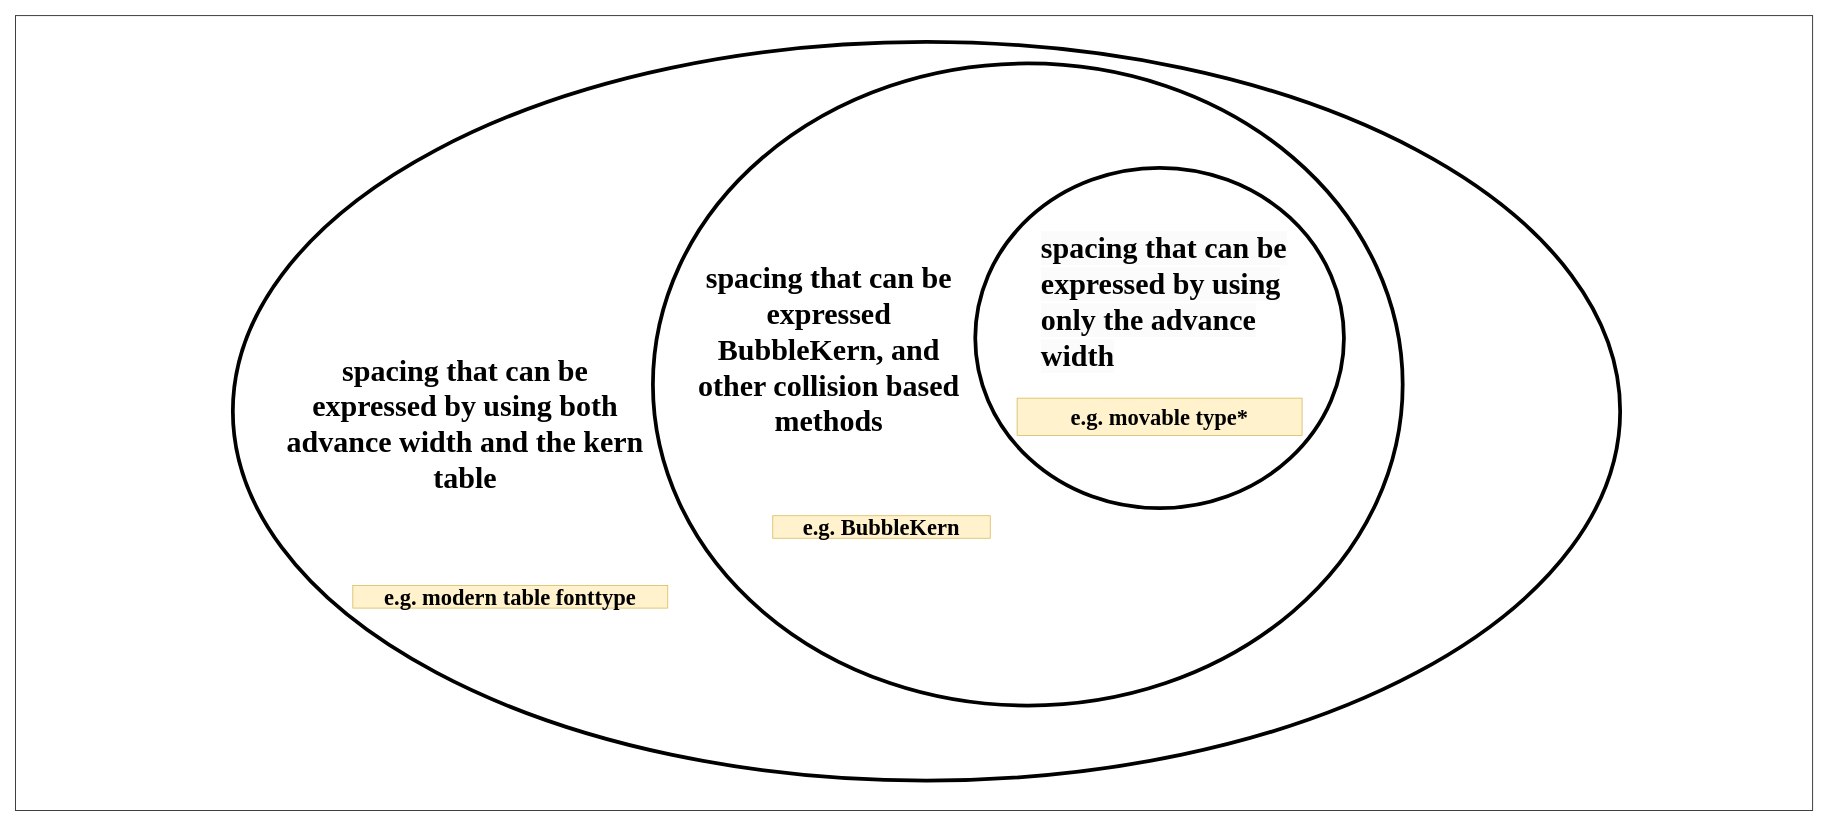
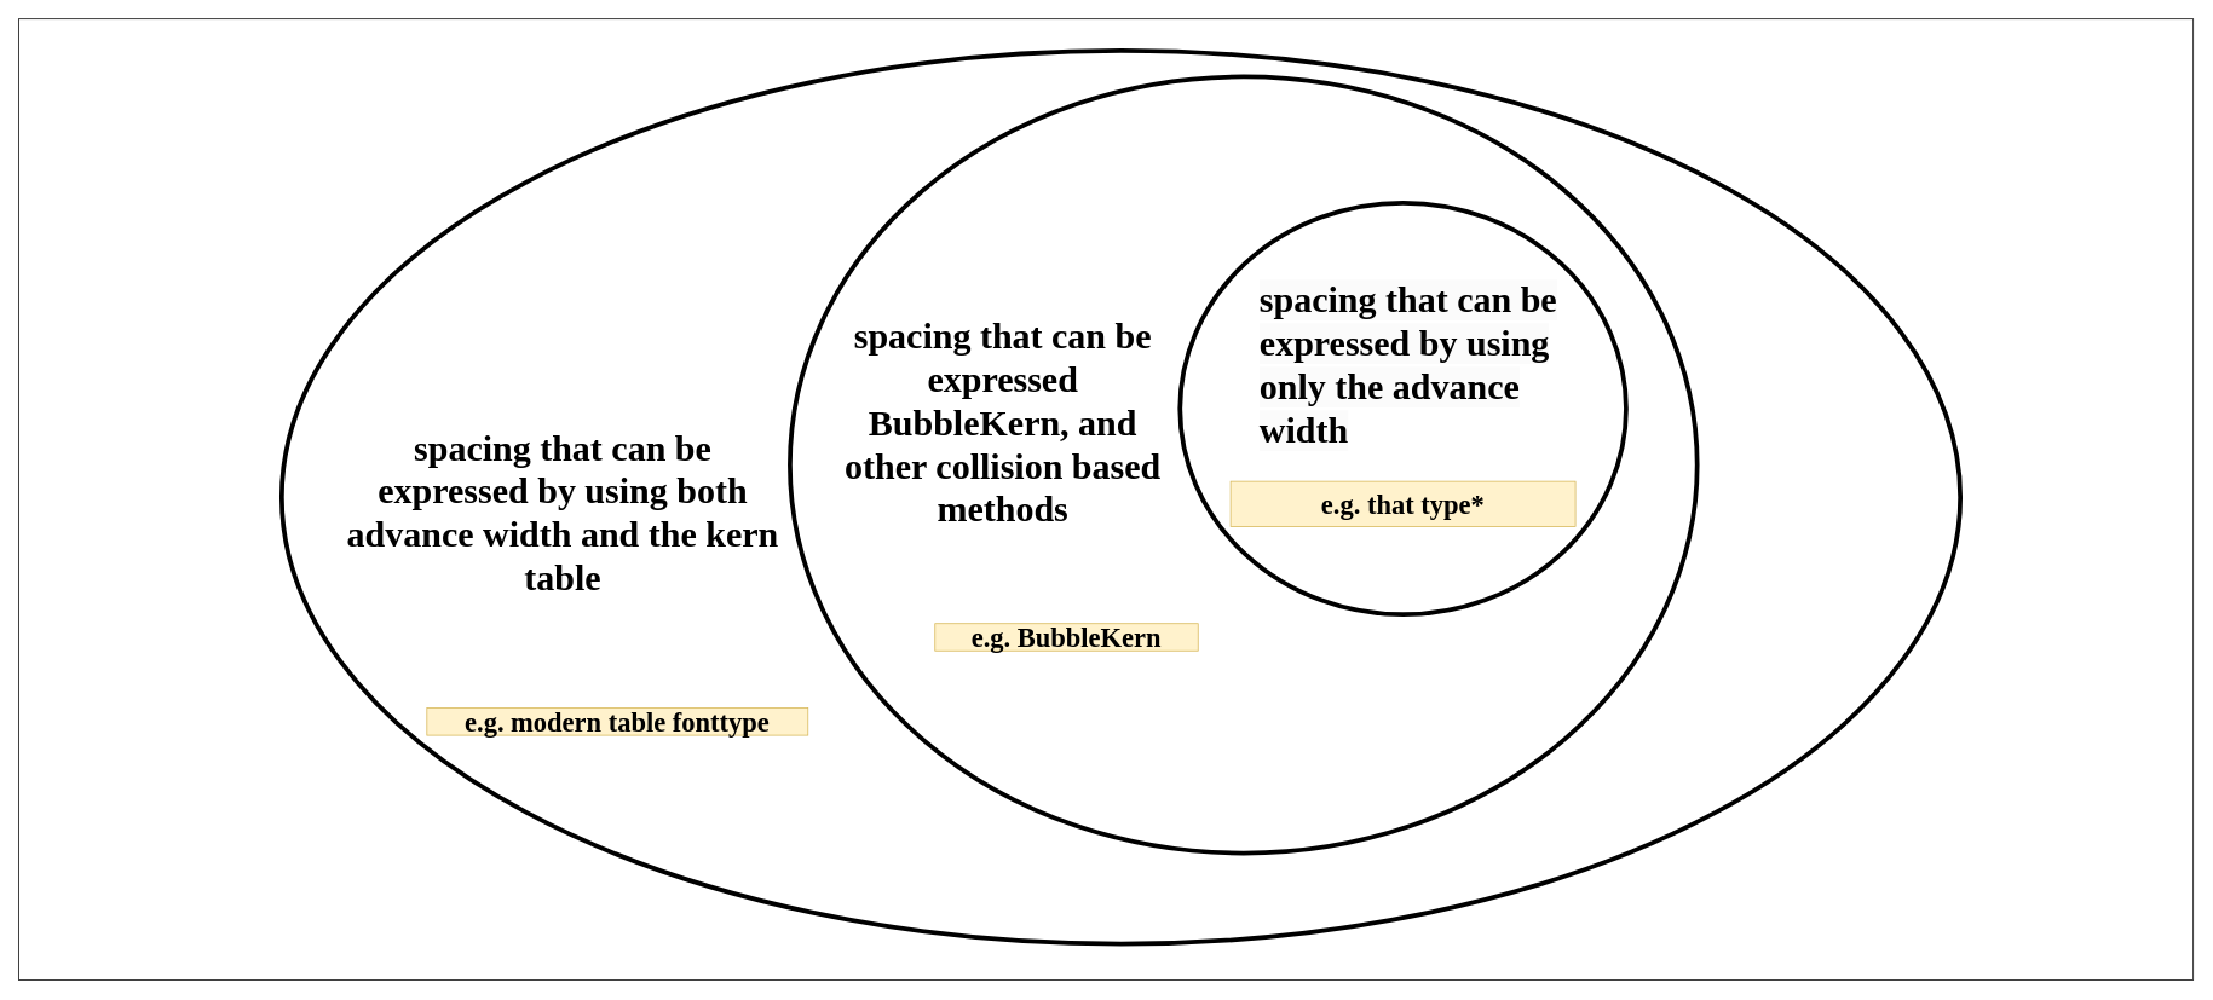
  <mxCell id="0" />
  <mxCell id="1" parent="0" />
  <mxCell id="2" value="" style="whiteSpace=wrap;html=1;textOpacity=10;fontColor=#d8caca;fontSize=23;fontFamily=Berkerly Mono;fontStyle=1" parent="1" vertex="1"><mxGeometry x="20" y="20" width="2396.74" height="1060" as="geometry" /></mxCell>
  <mxCell id="3" value="" style="ellipse;whiteSpace=wrap;html=1;fontSize=23;strokeWidth=5;fontFamily=Berkerly Mono;fontStyle=1" parent="1" vertex="1"><mxGeometry x="310" y="55" width="1850" height="985" as="geometry" /></mxCell>
  <mxCell id="4" value="" style="ellipse;whiteSpace=wrap;html=1;fontSize=23;strokeWidth=5;fontFamily=Berkerly Mono;fontStyle=1" parent="1" vertex="1"><mxGeometry x="870.17" y="83.74" width="999.83" height="856.26" as="geometry" /></mxCell>
  <mxCell id="5" value="" style="ellipse;whiteSpace=wrap;html=1;fontSize=23;strokeWidth=5;fontFamily=Berkerly Mono;fontStyle=1" parent="1" vertex="1"><mxGeometry x="1300" y="223" width="491.67" height="453.83" as="geometry" /></mxCell>
  <mxCell id="6" value="spacing that can be expressed by using both advance width and the kern table" style="text;html=1;strokeColor=none;fillColor=none;align=center;verticalAlign=middle;whiteSpace=wrap;rounded=0;fontSize=40;fontFamily=Berkerly Mono;fontStyle=1" parent="1" vertex="1"><mxGeometry x="380" y="550" width="480" height="30" as="geometry" /></mxCell>
  <mxCell id="7" value="&lt;span style=&quot;color: rgb(0, 0, 0); font-size: 40px; font-style: normal; font-variant-ligatures: normal; font-variant-caps: normal; letter-spacing: normal; orphans: 2; text-align: center; text-indent: 0px; text-transform: none; widows: 2; word-spacing: 0px; -webkit-text-stroke-width: 0px; background-color: rgb(251, 251, 251); text-decoration-thickness: initial; text-decoration-style: initial; text-decoration-color: initial; float: none; display: inline !important;&quot;&gt;spacing that can be expressed by using only the advance width&lt;/span&gt;" style="text;whiteSpace=wrap;html=1;fontSize=40;fontFamily=Berkerly Mono;fontStyle=1" parent="1" vertex="1"><mxGeometry x="1385.84" y="300" width="350" height="260" as="geometry" /></mxCell>
- <mxCell id="8" value="e.g. movable type*" style="text;html=1;strokeColor=#d6b656;fillColor=#fff2cc;align=center;verticalAlign=middle;whiteSpace=wrap;rounded=0;fontSize=30;fontFamily=Berkerly Mono;fontStyle=1" parent="1" vertex="1"><mxGeometry x="1355.84" y="530" width="380" height="50" as="geometry" /></mxCell>
+ <mxCell id="8" value="e.g. that type*" style="text;html=1;strokeColor=#d6b656;fillColor=#fff2cc;align=center;verticalAlign=middle;whiteSpace=wrap;rounded=0;fontSize=30;fontFamily=Berkerly Mono;fontStyle=1" parent="1" vertex="1"><mxGeometry x="1355.84" y="530" width="380" height="50" as="geometry" /></mxCell>
  <mxCell id="9" value="e.g. BubbleKern" style="text;html=1;strokeColor=#d6b656;fillColor=#fff2cc;align=center;verticalAlign=middle;whiteSpace=wrap;rounded=0;fontSize=30;fontFamily=Berkerly Mono;fontStyle=1" parent="1" vertex="1"><mxGeometry x="1030" y="686.83" width="290" height="30" as="geometry" /></mxCell>
  <mxCell id="10" value="e.g. modern table fonttype" style="text;html=1;strokeColor=#d6b656;fillColor=#fff2cc;align=center;verticalAlign=middle;whiteSpace=wrap;rounded=0;fontSize=30;fontFamily=Berkerly Mono;fontStyle=1" parent="1" vertex="1"><mxGeometry x="470" y="780" width="420" height="30" as="geometry" /></mxCell>
  <mxCell id="11" value="spacing that can be expressed BubbleKern, and other collision based methods" style="text;html=1;strokeColor=none;fillColor=none;align=center;verticalAlign=middle;whiteSpace=wrap;rounded=0;fontSize=40;fontFamily=Berkerly Mono;fontStyle=1" parent="1" vertex="1"><mxGeometry x="910" y="450" width="390" height="30" as="geometry" /></mxCell>
